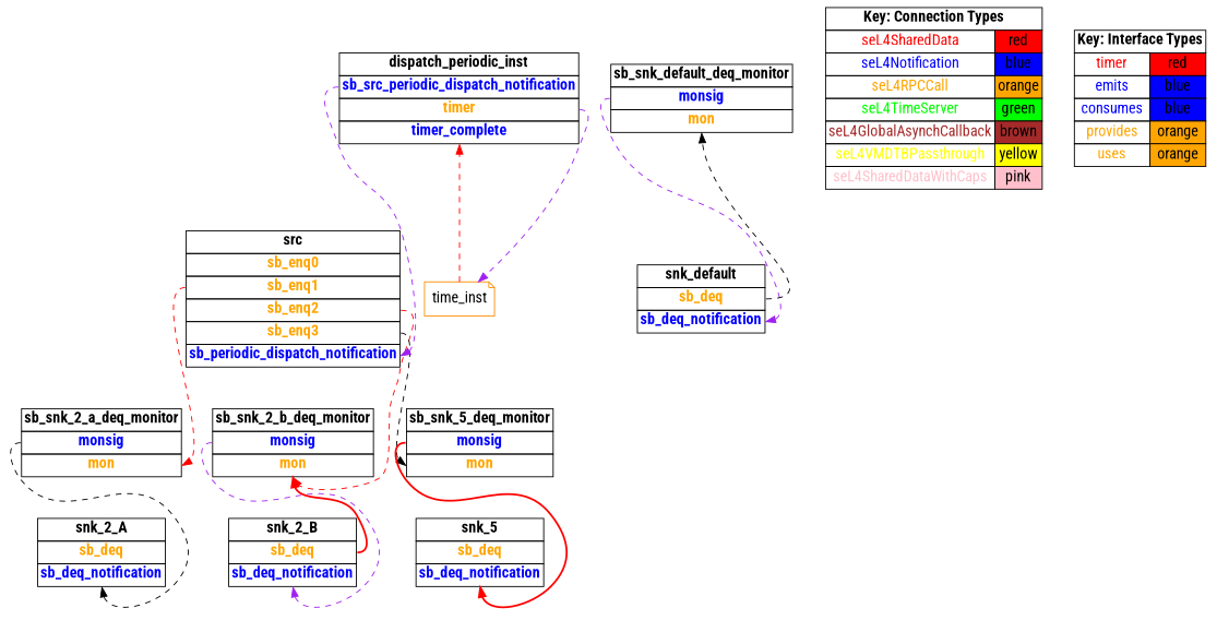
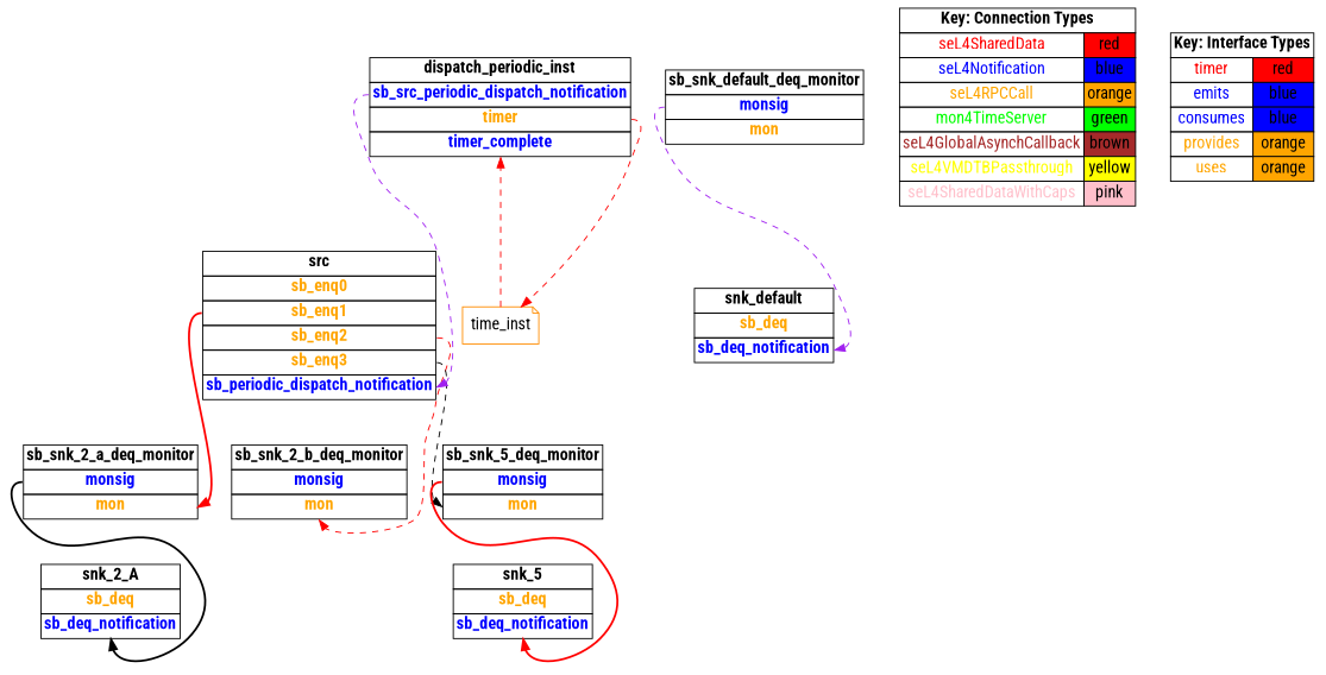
  digraph {
    fontname="Roboto Condensed"
    rankdir=TB
    node [fontname="Roboto Condensed" fontsize=16 shape=plaintext]
    edge [color=red fontname="Roboto Condensed" headport=mon style=dashed tailport=monsig]
    n1 [label=<     <TABLE BORDER="0" CELLBORDER="1" CELLSPACING="0">       <TR><TD><B>src</B></TD></TR>       <TR><TD PORT="sb_enq0"><FONT COLOR="orange"><B>sb_enq0</B></FONT></TD></TR>       <TR><TD PORT="sb_enq1"><FONT COLOR="orange"><B>sb_enq1</B></FONT></TD></TR>       <TR><TD PORT="sb_enq2"><FONT COLOR="orange"><B>sb_enq2</B></FONT></TD></TR>       <TR><TD PORT="sb_enq3"><FONT COLOR="orange"><B>sb_enq3</B></FONT></TD></TR>       <TR><TD PORT="sb_periodic_dispatch_notification"><FONT COLOR="blue"><B>sb_periodic_dispatch_notification</B></FONT></TD></TR>"     </TABLE>   >]
    n2 [label=<     <TABLE BORDER="0" CELLBORDER="1" CELLSPACING="0">       <TR><TD><B>sb_snk_2_a_deq_monitor</B></TD></TR>       <TR><TD PORT="monsig"><FONT COLOR="blue"><B>monsig</B></FONT></TD></TR>       <TR><TD PORT="mon"><FONT COLOR="orange"><B>mon</B></FONT></TD></TR>"     </TABLE>   >]
    n3 [label=<     <TABLE BORDER="0" CELLBORDER="1" CELLSPACING="0">       <TR><TD><B>sb_snk_2_b_deq_monitor</B></TD></TR>       <TR><TD PORT="monsig"><FONT COLOR="blue"><B>monsig</B></FONT></TD></TR>       <TR><TD PORT="mon"><FONT COLOR="orange"><B>mon</B></FONT></TD></TR>"     </TABLE>   >]
    n4 [label=<     <TABLE BORDER="0" CELLBORDER="1" CELLSPACING="0">       <TR><TD><B>sb_snk_5_deq_monitor</B></TD></TR>       <TR><TD PORT="monsig"><FONT COLOR="blue"><B>monsig</B></FONT></TD></TR>       <TR><TD PORT="mon"><FONT COLOR="orange"><B>mon</B></FONT></TD></TR>"     </TABLE>   >]
    n5 [label=<     <TABLE BORDER="0" CELLBORDER="1" CELLSPACING="0">       <TR><TD><B>sb_snk_default_deq_monitor</B></TD></TR>       <TR><TD PORT="monsig"><FONT COLOR="blue"><B>monsig</B></FONT></TD></TR>       <TR><TD PORT="mon"><FONT COLOR="orange"><B>mon</B></FONT></TD></TR>"     </TABLE>   >]
    n6 [label=<     <TABLE BORDER="0" CELLBORDER="1" CELLSPACING="0">       <TR><TD><B>snk_default</B></TD></TR>       <TR><TD PORT="sb_deq"><FONT COLOR="orange"><B>sb_deq</B></FONT></TD></TR>       <TR><TD PORT="sb_deq_notification"><FONT COLOR="blue"><B>sb_deq_notification</B></FONT></TD></TR>"     </TABLE>   >]
    n7 [label=<     <TABLE BORDER="0" CELLBORDER="1" CELLSPACING="0">       <TR><TD><B>snk_2_A</B></TD></TR>       <TR><TD PORT="sb_deq"><FONT COLOR="orange"><B>sb_deq</B></FONT></TD></TR>       <TR><TD PORT="sb_deq_notification"><FONT COLOR="blue"><B>sb_deq_notification</B></FONT></TD></TR>"     </TABLE>   >]
-   n8 [label=<     <TABLE BORDER="0" CELLBORDER="1" CELLSPACING="0">       <TR><TD><B>snk_2_B</B></TD></TR>       <TR><TD PORT="sb_deq"><FONT COLOR="orange"><B>sb_deq</B></FONT></TD></TR>       <TR><TD PORT="sb_deq_notification"><FONT COLOR="blue"><B>sb_deq_notification</B></FONT></TD></TR>"     </TABLE>   >]
    n9 [label=<     <TABLE BORDER="0" CELLBORDER="1" CELLSPACING="0">       <TR><TD><B>snk_5</B></TD></TR>       <TR><TD PORT="sb_deq"><FONT COLOR="orange"><B>sb_deq</B></FONT></TD></TR>       <TR><TD PORT="sb_deq_notification"><FONT COLOR="blue"><B>sb_deq_notification</B></FONT></TD></TR>"     </TABLE>   >]
    n10 [label=<     <TABLE BORDER="0" CELLBORDER="1" CELLSPACING="0">       <TR><TD><B>dispatch_periodic_inst</B></TD></TR>       <TR><TD PORT="sb_src_periodic_dispatch_notification"><FONT COLOR="blue"><B>sb_src_periodic_dispatch_notification</B></FONT></TD></TR>       <TR><TD PORT="timer"><FONT COLOR="orange"><B>timer</B></FONT></TD></TR>       <TR><TD PORT="timer_complete"><FONT COLOR="blue"><B>timer_complete</B></FONT></TD></TR>"     </TABLE>   >]
    n11 [color=darkorange label=time_inst shape=note]
-   n12 [label=<    <TABLE BORDER="0" CELLBORDER="1" CELLSPACING="0">      <TR><TD COLSPAN="2"><B>Key: Connection Types</B></TD></TR>      <TR><TD><FONT COLOR="red">seL4SharedData</FONT></TD><TD BGCOLOR="red">red</TD></TR>      <TR><TD><FONT COLOR="blue">seL4Notification</FONT></TD><TD BGCOLOR="blue">blue</TD></TR>      <TR><TD><FONT COLOR="orange">seL4RPCCall</FONT></TD><TD BGCOLOR="orange">orange</TD></TR>      <TR><TD><FONT COLOR="green">seL4TimeServer</FONT></TD><TD BGCOLOR="green">green</TD></TR>      <TR><TD><FONT COLOR="brown">seL4GlobalAsynchCallback</FONT></TD><TD BGCOLOR="brown">brown</TD></TR>      <TR><TD><FONT COLOR="yellow">seL4VMDTBPassthrough</FONT></TD><TD BGCOLOR="yellow">yellow</TD></TR>      <TR><TD><FONT COLOR="pink">seL4SharedDataWithCaps</FONT></TD><TD BGCOLOR="pink">pink</TD></TR>    </TABLE>   >]
+   n12 [label=<    <TABLE BORDER="0" CELLBORDER="1" CELLSPACING="0">      <TR><TD COLSPAN="2"><B>Key: Connection Types</B></TD></TR>      <TR><TD><FONT COLOR="red">seL4SharedData</FONT></TD><TD BGCOLOR="red">red</TD></TR>      <TR><TD><FONT COLOR="blue">seL4Notification</FONT></TD><TD BGCOLOR="blue">blue</TD></TR>      <TR><TD><FONT COLOR="orange">seL4RPCCall</FONT></TD><TD BGCOLOR="orange">orange</TD></TR>      <TR><TD><FONT COLOR="green">mon4TimeServer</FONT></TD><TD BGCOLOR="green">green</TD></TR>      <TR><TD><FONT COLOR="brown">seL4GlobalAsynchCallback</FONT></TD><TD BGCOLOR="brown">brown</TD></TR>      <TR><TD><FONT COLOR="yellow">seL4VMDTBPassthrough</FONT></TD><TD BGCOLOR="yellow">yellow</TD></TR>      <TR><TD><FONT COLOR="pink">seL4SharedDataWithCaps</FONT></TD><TD BGCOLOR="pink">pink</TD></TR>    </TABLE>   >]
    n13 [label=<    <TABLE BORDER="0" CELLBORDER="1" CELLSPACING="0">      <TR><TD COLSPAN="2"><B>Key: Interface Types</B></TD></TR>      <TR><TD><FONT COLOR="red">timer</FONT></TD><TD BGCOLOR="red">red</TD></TR>      <TR><TD><FONT COLOR="blue">emits</FONT></TD><TD BGCOLOR="blue">blue</TD></TR>      <TR><TD><FONT COLOR="blue">consumes</FONT></TD><TD BGCOLOR="blue">blue</TD></TR>      <TR><TD><FONT COLOR="orange">provides</FONT></TD><TD BGCOLOR="orange">orange</TD></TR>      <TR><TD><FONT COLOR="orange">uses</FONT></TD><TD BGCOLOR="orange">orange</TD></TR>    </TABLE>   >]
-   n1 -> n2 [tailport=sb_enq1]
+   n1 -> n2 [style=bold tailport=sb_enq1]
    n1 -> n3 [tailport=sb_enq2]
    n1 -> n4 [color=black tailport=sb_enq3]
-   n2 -> n7 [color=black headport=sb_deq_notification]
-   n3 -> n8 [color=purple headport=sb_deq_notification]
+   n2 -> n7 [color=black headport=sb_deq_notification style=bold]
    n4 -> n9 [headport=sb_deq_notification style=bold]
    n5 -> n6 [color=purple headport=sb_deq_notification]
-   n6 -> n5 [color=black tailport=sb_deq]
-   n8 -> n3 [style=bold tailport=sb_deq]
    n10 -> n1 [color=purple headport=sb_periodic_dispatch_notification tailport=sb_src_periodic_dispatch_notification]
-   n10 -> n11 [color=purple headport=the_timer tailport=timer]
+   n10 -> n11 [headport=the_timer tailport=timer]
    n11 -> n10 [headport=timer_complete tailport=timer_notification]
  }
